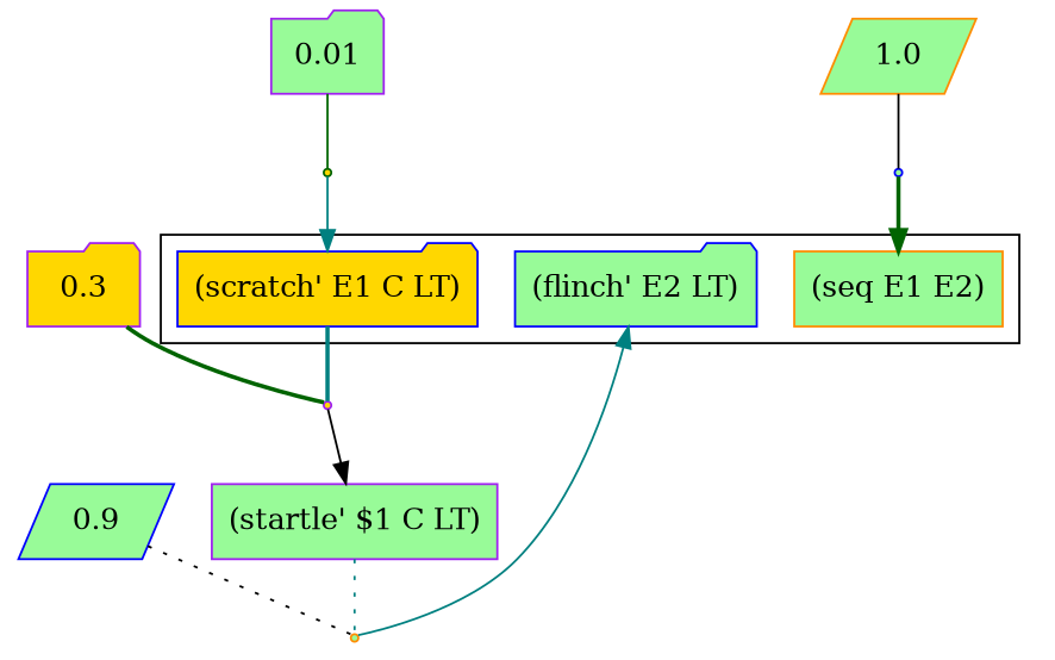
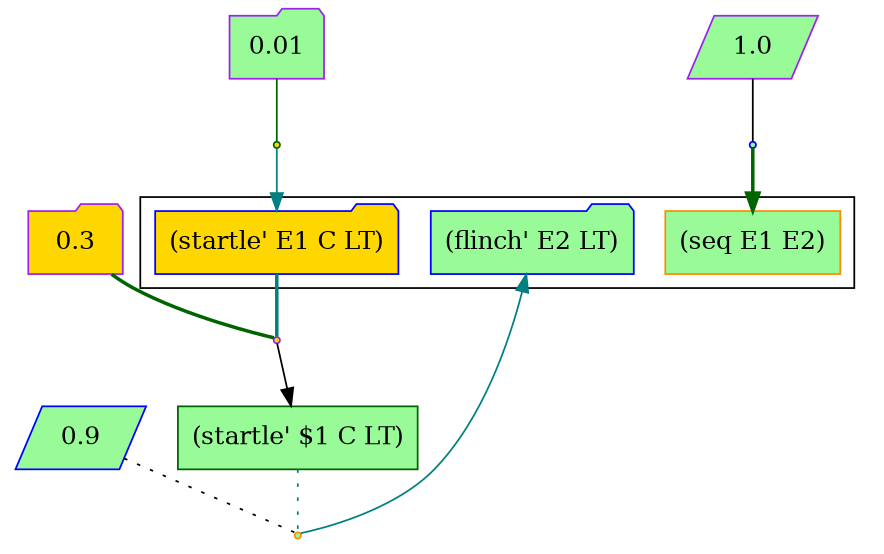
  digraph {
    rankdir=TB
    node [color=blue fillcolor=palegreen shape=folder style=filled]
    edge [arrowhead=none color=teal style=solid]
-   n1 [fillcolor=gold label="(scratch' E1 C LT)"]
+   n1 [fillcolor=gold label="(startle' E1 C LT)"]
    n2 [label="(flinch' E2 LT)"]
    n3 [color=darkorange label="(seq E1 E2)" shape=box]
    r2 [color=purple fillcolor=gold shape=point]
    n5 [color=purple label=0.01]
    r0 [color=darkgreen fillcolor=gold shape=point]
    n7 [label=0.9 shape=parallelogram]
    r1 [color=darkorange shape=point]
    n9 [color=purple fillcolor=gold label=0.3]
-   n10 [color=purple label="(startle' $1 C LT)" shape=box]
-   n11 [color=darkorange label=1.0 shape=parallelogram]
+   n10 [color=darkgreen label="(startle' $1 C LT)" shape=box]
+   n11 [color=purple label=1.0 shape=parallelogram]
    r3 [shape=point]
    subgraph cluster_1 {
      n1
      n2
      n3
    }
    n1 -> r2 [style=bold]
    r2 -> n10 [color=black arrowhead=""]
    n5 -> r0 [color=darkgreen]
    r0 -> n1 [arrowhead=""]
    n7 -> r1 [color=black style=dotted]
    r1 -> n2 [arrowhead=""]
    n9 -> r2 [color=darkgreen style=bold]
    n10 -> r1 [style=dotted]
    n11 -> r3 [color=black]
    r3 -> n3 [color=darkgreen style=bold arrowhead=""]
  }
